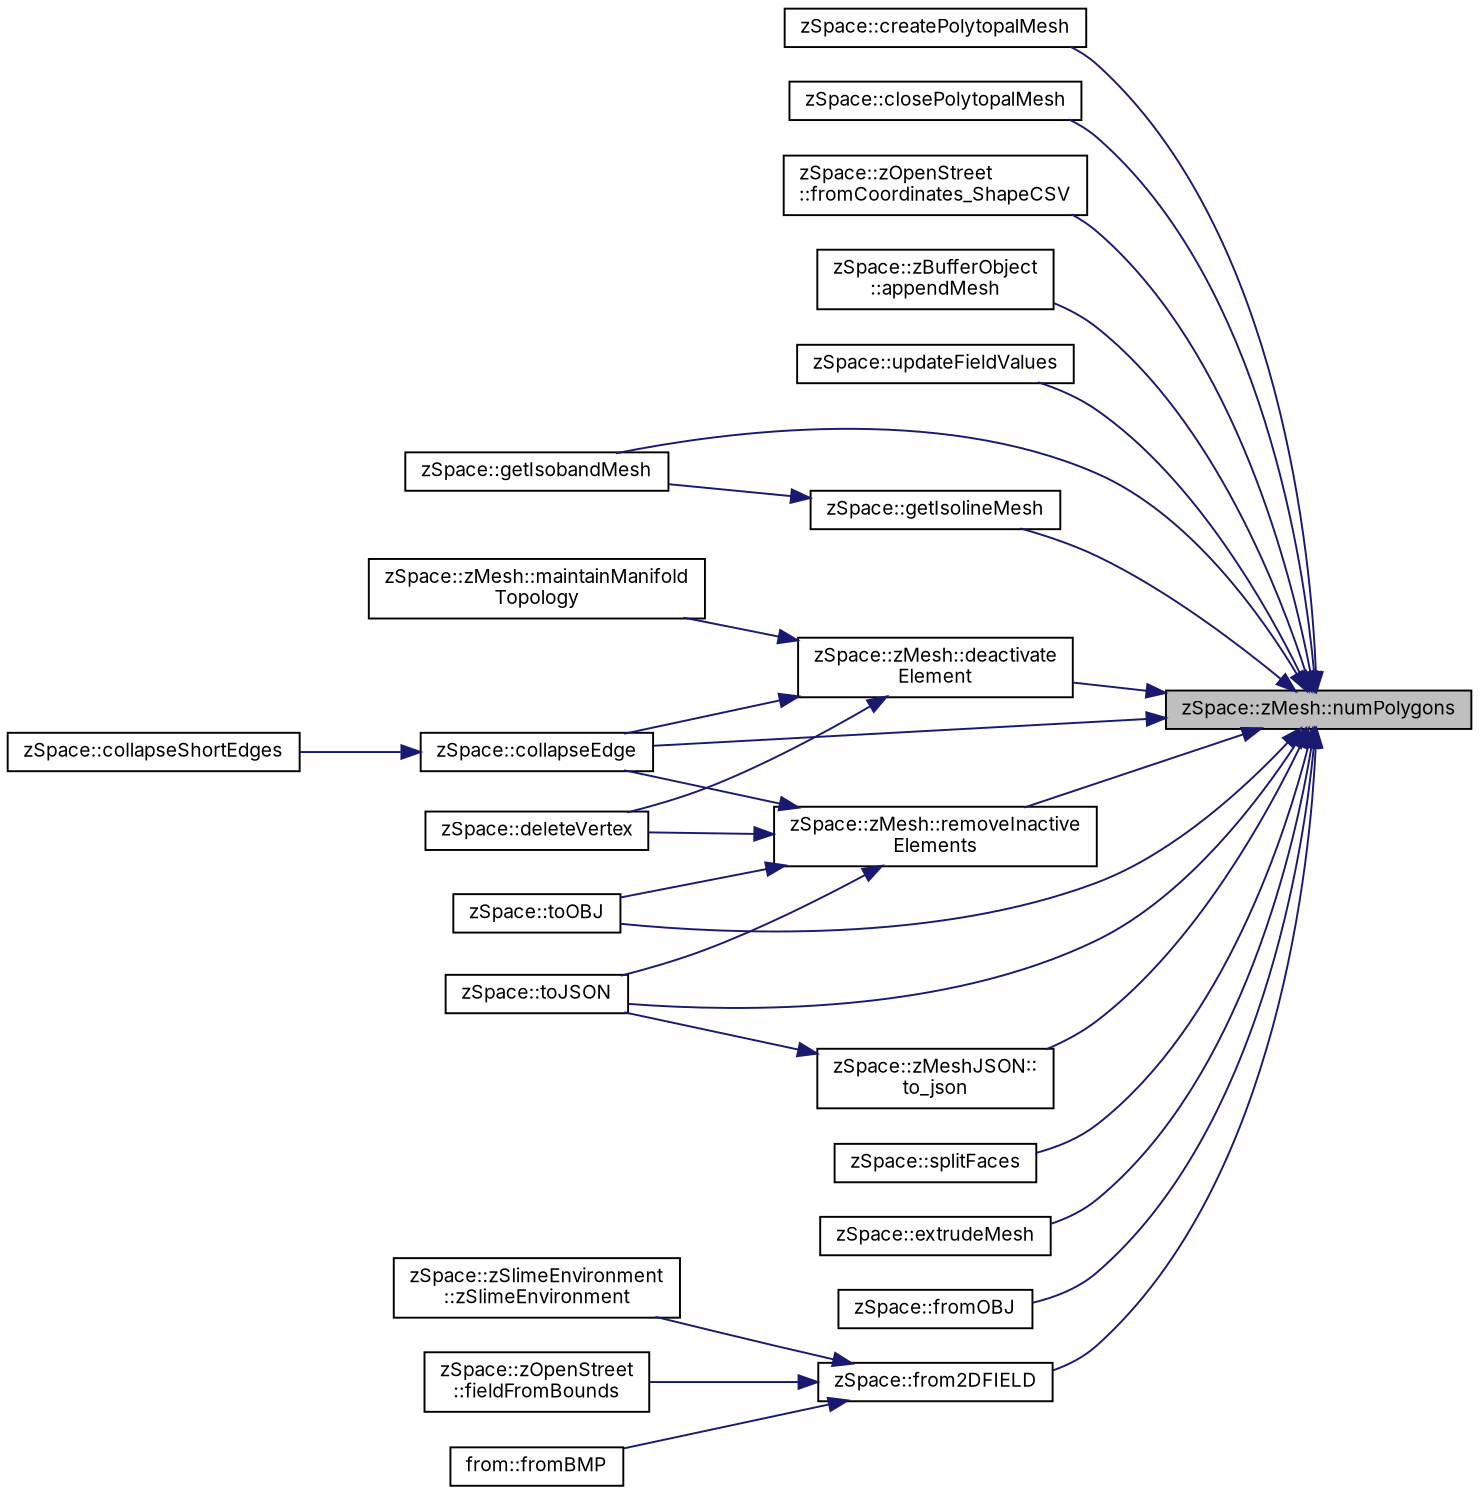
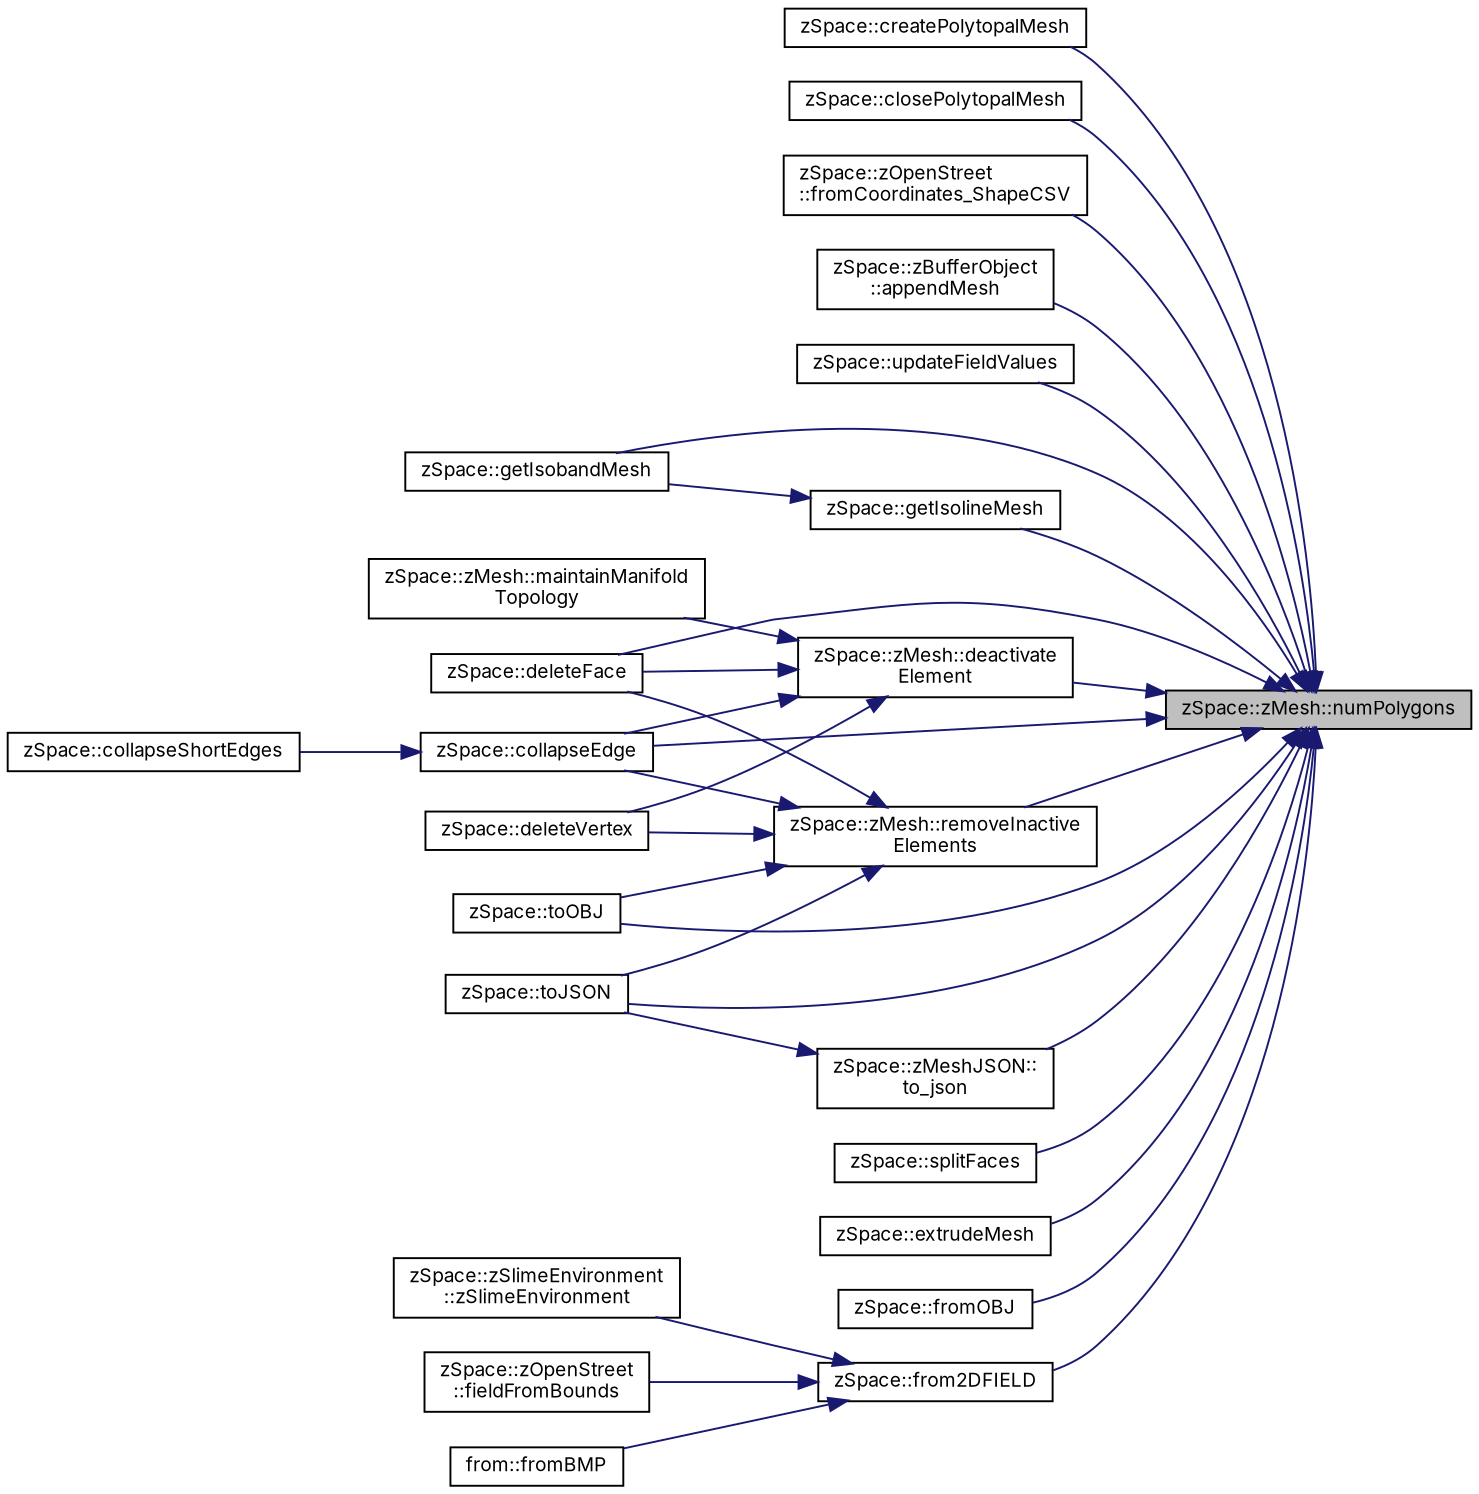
  digraph {
    fontname=Inter
    rankdir=RL
    node [color=black fillcolor=white fontname=Inter fontsize=10 shape=record style=filled]
    edge [color=midnightblue dir=back fontname=Inter fontsize=10 labelfontname=Helvetica labelfontsize=10 style=solid]
    n1 [fillcolor=grey75 fontcolor=black height=0.2 label="zSpace::zMesh::numPolygons" width=0.4]
    n2 [height=0.2 label="zSpace::createPolytopalMesh" width=0.4]
    n3 [height=0.2 label="zSpace::closePolytopalMesh" width=0.4]
    n4 [height=0.2 label="zSpace::zOpenStreet\l::fromCoordinates_ShapeCSV" width=0.4]
    n5 [height=0.2 label="zSpace::zBufferObject\l::appendMesh" width=0.4]
    n6 [height=0.2 label="zSpace::updateFieldValues" width=0.4]
    n7 [height=0.2 label="zSpace::getIsolineMesh" width=0.4]
    n8 [height=0.2 label="zSpace::getIsobandMesh" width=0.4]
    n9 [height=0.2 label="zSpace::zMesh::deactivate\lElement" width=0.4]
+   n10 [height=0.2 label="zSpace::deleteFace" width=0.4]
    n11 [height=0.2 label="zSpace::collapseEdge" width=0.4]
    n12 [height=0.2 label="zSpace::zMesh::removeInactive\lElements" width=0.4]
    n13 [height=0.2 label="zSpace::toOBJ" width=0.4]
    n14 [height=0.2 label="zSpace::toJSON" width=0.4]
    n15 [height=0.2 label="zSpace::splitFaces" width=0.4]
    n16 [height=0.2 label="zSpace::extrudeMesh" width=0.4]
    n17 [height=0.2 label="zSpace::fromOBJ" width=0.4]
    n18 [height=0.2 label="zSpace::from2DFIELD" width=0.4]
    n19 [height=0.2 label="zSpace::zMeshJSON::\lto_json" width=0.4]
    n20 [height=0.2 label="zSpace::zMesh::maintainManifold\lTopology" width=0.4]
    n21 [height=0.2 label="zSpace::deleteVertex" width=0.4]
    n22 [height=0.2 label="zSpace::collapseShortEdges" width=0.4]
    n23 [height=0.2 label="zSpace::zSlimeEnvironment\l::zSlimeEnvironment" width=0.4]
    n24 [height=0.2 label="zSpace::zOpenStreet\l::fieldFromBounds" width=0.4]
    n25 [height=0.2 label="from::fromBMP" width=0.4]
    n1 -> n2
    n1 -> n3
    n1 -> n4
    n1 -> n5
    n1 -> n6
    n1 -> n7
    n1 -> n8
    n1 -> n9
+   n1 -> n10
    n1 -> n11
    n1 -> n12
    n1 -> n13
    n1 -> n14
    n1 -> n15
    n1 -> n16
    n1 -> n17
    n1 -> n18
    n1 -> n19
    n7 -> n8
+   n9 -> n10
    n9 -> n11
    n9 -> n20
    n9 -> n21
    n11 -> n22
+   n12 -> n10
    n12 -> n11
    n12 -> n13
    n12 -> n14
    n12 -> n21
    n18 -> n23
    n18 -> n24
    n18 -> n25
    n19 -> n14
  }
